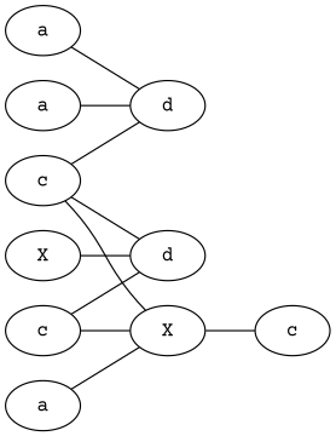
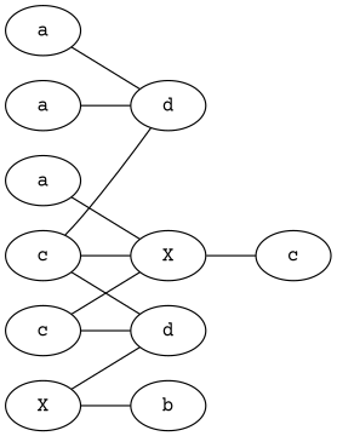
  graph {
    rankdir=LR
    fontname="Courier Prime"
    node [fontname="Courier Prime"]
    edge [fontname="Courier Prime"]
    n1 [label=a]
    n2 [label=d]
    n3 [label=a]
    n4 [label=c]
    n5 [label=d]
    n6 [label=X]
    n7 [label=c]
    n8 [label=a]
    n9 [label=X]
+   n10 [label=b]
    n11 [label=c]
    n1 -- n2
    n3 -- n2
    n4 -- n2
    n4 -- n5
    n4 -- n6
    n6 -- n11
    n7 -- n5
    n7 -- n6
    n8 -- n6
    n9 -- n5
+   n9 -- n10
  }
